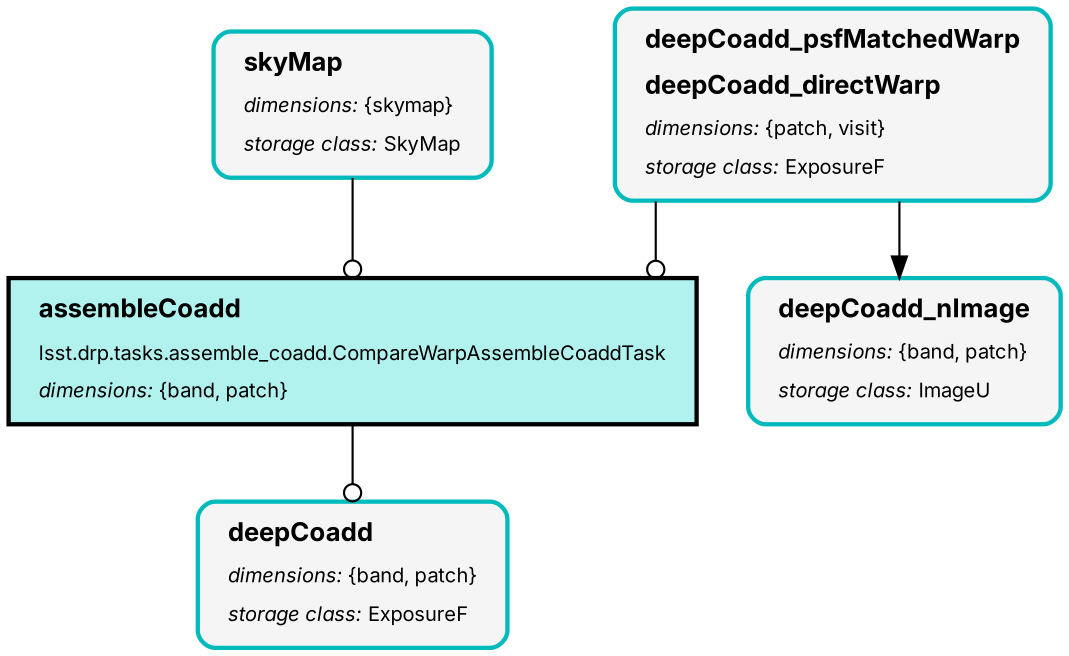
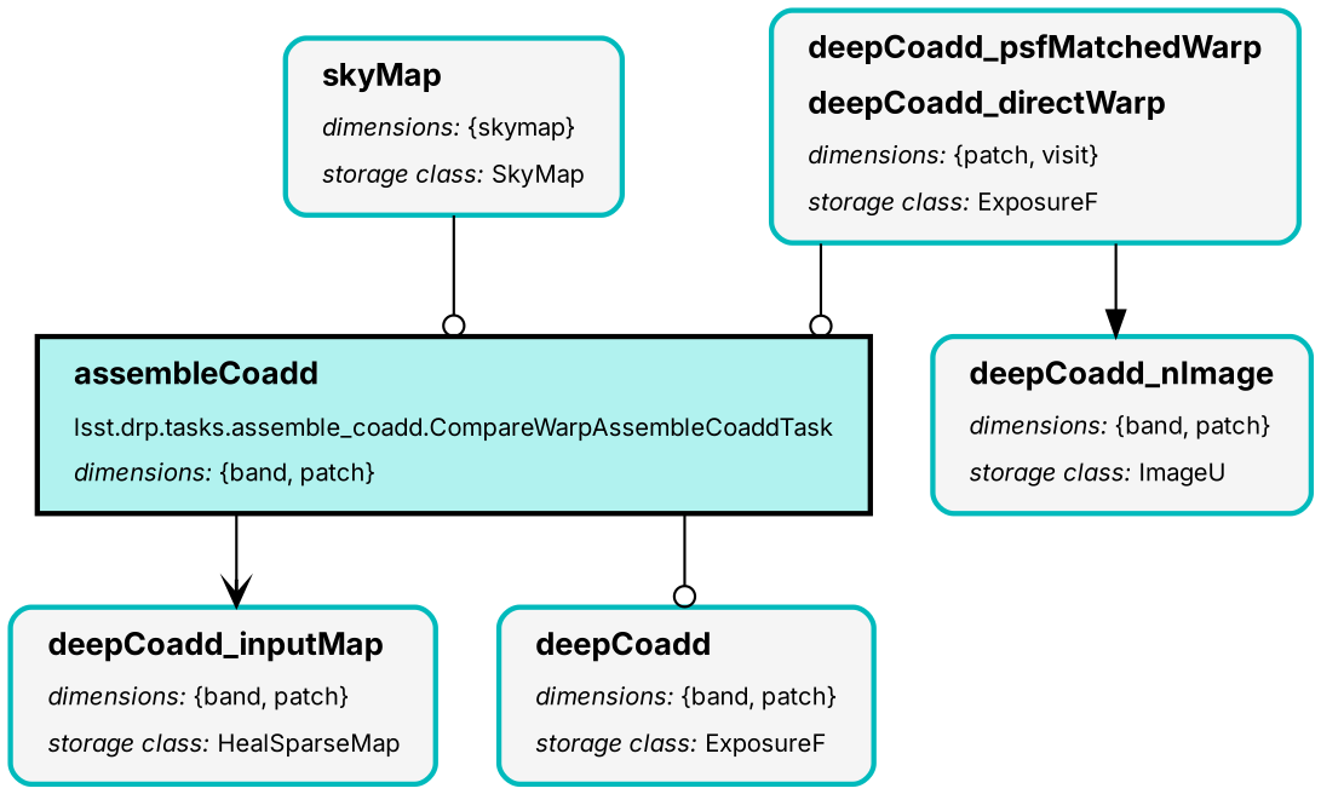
  digraph {
    fontname=Inter
    nodesep=0.5
    ranksep=0.75
    splines=ortho
    node [color="#00BABC" fillcolor="#F5F5F5" fontname=Inter fontsize=14 margin="0.2,0.1" penwidth=3 shape=box style="rounded,filled,bold"]
    edge [arrowhead=odot arrowsize=1.5 color=black fontname=Inter penwidth=1.5]
    n1 [color=black fillcolor="#B1F2EF" label=<<TABLE BORDER="0" CELLPADDING="5"><TR><TD ALIGN="LEFT"><B><FONT POINT-SIZE="18">assembleCoadd</FONT></B></TD></TR><TR><TD ALIGN="LEFT">lsst.drp.tasks.assemble_coadd.CompareWarpAssembleCoaddTask</TD></TR><TR><TD ALIGN="LEFT"><I>dimensions:</I>&nbsp;{band, patch}</TD></TR></TABLE>> style=filled]
+   n2 [label=<<TABLE BORDER="0" CELLPADDING="5"><TR><TD ALIGN="LEFT"><B><FONT POINT-SIZE="18">deepCoadd_inputMap</FONT></B></TD></TR><TR><TD ALIGN="LEFT"><I>dimensions:</I>&nbsp;{band, patch}</TD></TR><TR><TD ALIGN="LEFT"><I>storage class:</I>&nbsp;HealSparseMap</TD></TR></TABLE>>]
    n3 [label=<<TABLE BORDER="0" CELLPADDING="5"><TR><TD ALIGN="LEFT"><B><FONT POINT-SIZE="18">deepCoadd</FONT></B></TD></TR><TR><TD ALIGN="LEFT"><I>dimensions:</I>&nbsp;{band, patch}</TD></TR><TR><TD ALIGN="LEFT"><I>storage class:</I>&nbsp;ExposureF</TD></TR></TABLE>>]
    n4 [label=<<TABLE BORDER="0" CELLPADDING="5"><TR><TD ALIGN="LEFT"><B><FONT POINT-SIZE="18">deepCoadd_nImage</FONT></B></TD></TR><TR><TD ALIGN="LEFT"><I>dimensions:</I>&nbsp;{band, patch}</TD></TR><TR><TD ALIGN="LEFT"><I>storage class:</I>&nbsp;ImageU</TD></TR></TABLE>>]
    n5 [label=<<TABLE BORDER="0" CELLPADDING="5"><TR><TD ALIGN="LEFT"><B><FONT POINT-SIZE="18">skyMap</FONT></B></TD></TR><TR><TD ALIGN="LEFT"><I>dimensions:</I>&nbsp;{skymap}</TD></TR><TR><TD ALIGN="LEFT"><I>storage class:</I>&nbsp;SkyMap</TD></TR></TABLE>>]
    n6 [label=<<TABLE BORDER="0" CELLPADDING="5"><TR><TD ALIGN="LEFT"><B><FONT POINT-SIZE="18">deepCoadd_psfMatchedWarp</FONT></B></TD></TR><TR><TD ALIGN="LEFT"><B><FONT POINT-SIZE="18">deepCoadd_directWarp</FONT></B></TD></TR><TR><TD ALIGN="LEFT"><I>dimensions:</I>&nbsp;{patch, visit}</TD></TR><TR><TD ALIGN="LEFT"><I>storage class:</I>&nbsp;ExposureF</TD></TR></TABLE>>]
+   n1 -> n2 [arrowhead=vee]
    n1 -> n3
    n5 -> n1
    n6 -> n1
    n6 -> n4 [arrowhead=normal]
  }
